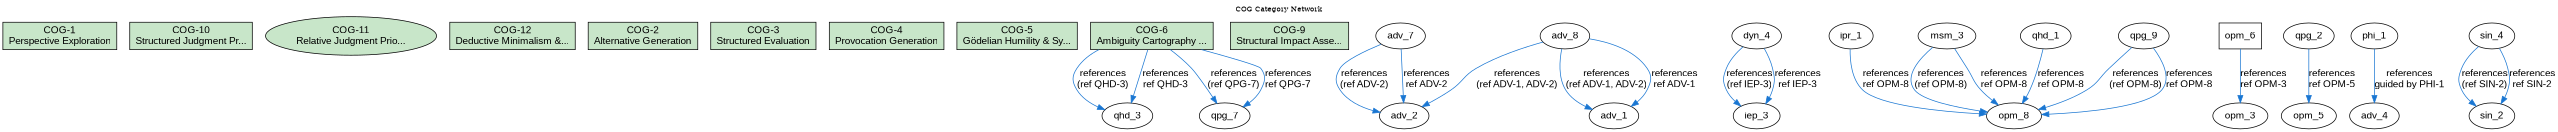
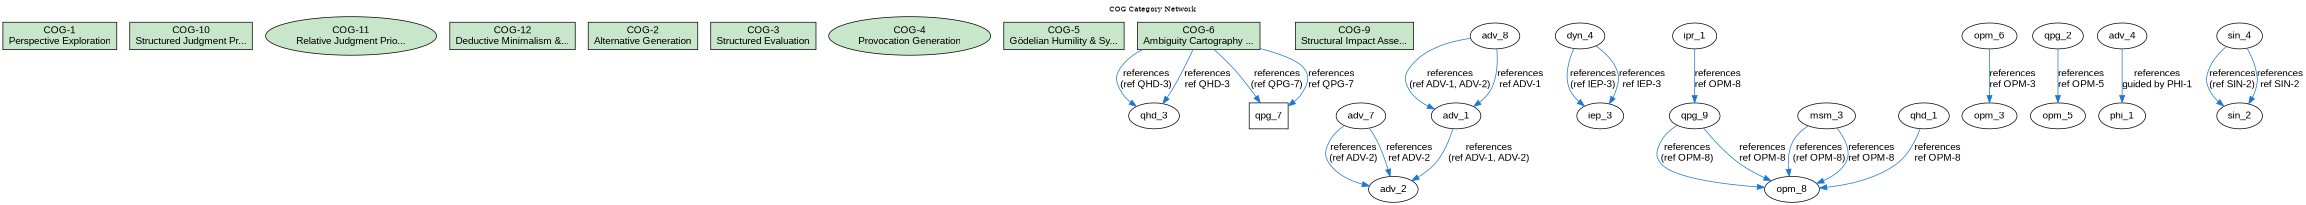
  digraph {
    fontsize=10
    label="COG Category Network"
    labelloc=t
    rankdir=TB
    node [fontname=Arial]
    edge [color="#1976D2" fontname=Arial style=solid]
    n1 [fillcolor="#C8E6C9" label="COG-1\nPerspective Exploration" shape=box style=filled]
    n2 [fillcolor="#C8E6C9" label="COG-10\nStructured Judgment Pr..." shape=box style=filled]
    n3 [fillcolor="#C8E6C9" label="COG-11\nRelative Judgment Prio..." shape=ellipse style=filled]
    n4 [fillcolor="#C8E6C9" label="COG-12\nDeductive Minimalism &..." shape=box style=filled]
    n5 [fillcolor="#C8E6C9" label="COG-2\nAlternative Generation" shape=box style=filled]
    n6 [fillcolor="#C8E6C9" label="COG-3\nStructured Evaluation" shape=box style=filled]
-   n7 [fillcolor="#C8E6C9" label="COG-4\nProvocation Generation" shape=box style=filled]
+   n7 [fillcolor="#C8E6C9" label="COG-4\nProvocation Generation" shape=ellipse style=filled]
    n8 [fillcolor="#C8E6C9" label="COG-5\nGödelian Humility & Sy..." shape=box style=filled]
    n9 [fillcolor="#C8E6C9" label="COG-6\nAmbiguity Cartography ..." shape=box style=filled]
    qhd_3
-   qpg_7
+   qpg_7 [shape=box]
    n12 [fillcolor="#C8E6C9" label="COG-9\nStructural Impact Asse..." shape=box style=filled]
    adv_7
    adv_2
    adv_8
    adv_1
    dyn_4
    iep_3
    ipr_1
    opm_8
    msm_3
-   opm_6 [shape=box]
+   opm_6
    opm_3
    qhd_1
    qpg_2
    opm_5
    n27 [label=adv_4]
    phi_1
    qpg_9
    sin_4
    sin_2
    n9 -> qhd_3 [label="references\n(ref QHD-3)"]
    n9 -> qhd_3 [label="references\nref QHD-3"]
    n9 -> qpg_7 [label="references\n(ref QPG-7)"]
    n9 -> qpg_7 [label="references\nref QPG-7"]
    adv_7 -> adv_2 [label="references\n(ref ADV-2)"]
    adv_7 -> adv_2 [label="references\nref ADV-2"]
-   adv_8 -> adv_2 [label="references\n(ref ADV-1, ADV-2)"]
+   adv_1 -> adv_2 [label="references\n(ref ADV-1, ADV-2)"]
    adv_8 -> adv_1 [label="references\n(ref ADV-1, ADV-2)"]
    adv_8 -> adv_1 [label="references\nref ADV-1"]
    dyn_4 -> iep_3 [label="references\n(ref IEP-3)"]
    dyn_4 -> iep_3 [label="references\nref IEP-3"]
-   ipr_1 -> opm_8 [label="references\nref OPM-8"]
+   ipr_1 -> qpg_9 [label="references\nref OPM-8"]
    msm_3 -> opm_8 [label="references\n(ref OPM-8)"]
    msm_3 -> opm_8 [label="references\nref OPM-8"]
    opm_6 -> opm_3 [label="references\nref OPM-3"]
    qhd_1 -> opm_8 [label="references\nref OPM-8"]
    qpg_2 -> opm_5 [label="references\nref OPM-5"]
-   phi_1 -> n27 [label="references\nguided by PHI-1"]
+   n27 -> phi_1 [label="references\nguided by PHI-1"]
    qpg_9 -> opm_8 [label="references\n(ref OPM-8)"]
    qpg_9 -> opm_8 [label="references\nref OPM-8"]
    sin_4 -> sin_2 [label="references\n(ref SIN-2)"]
    sin_4 -> sin_2 [label="references\nref SIN-2"]
  }
